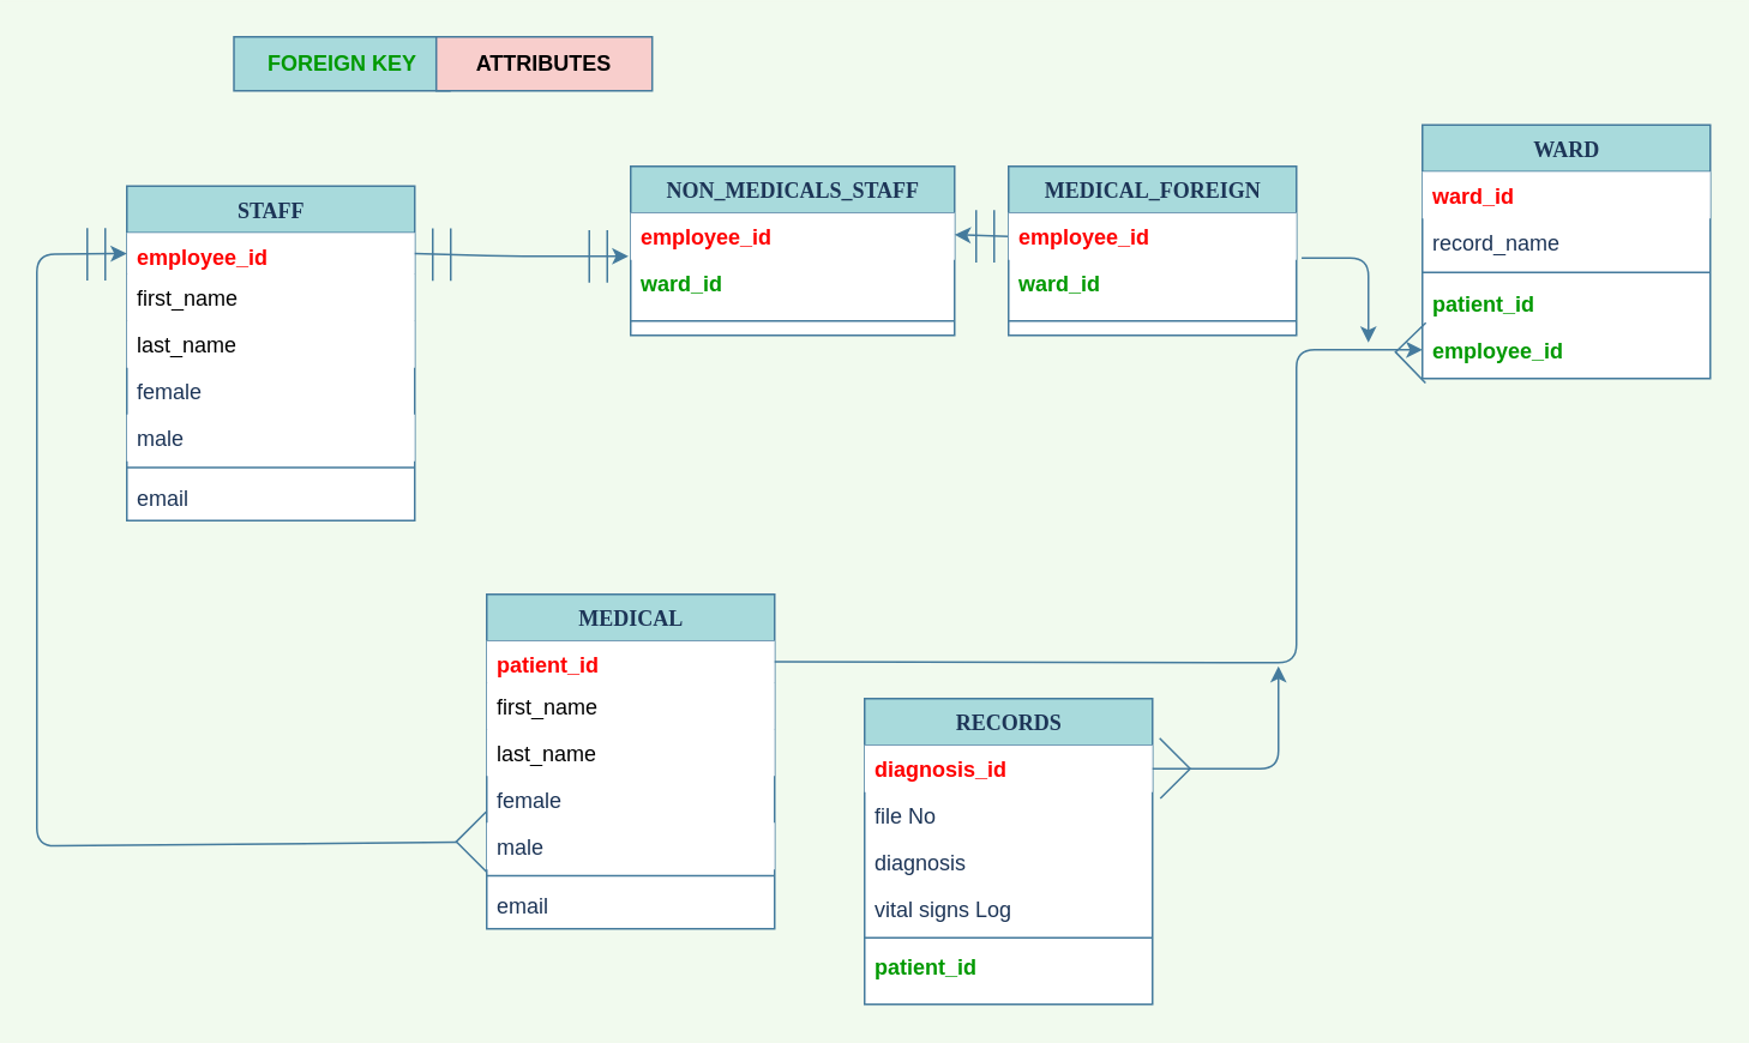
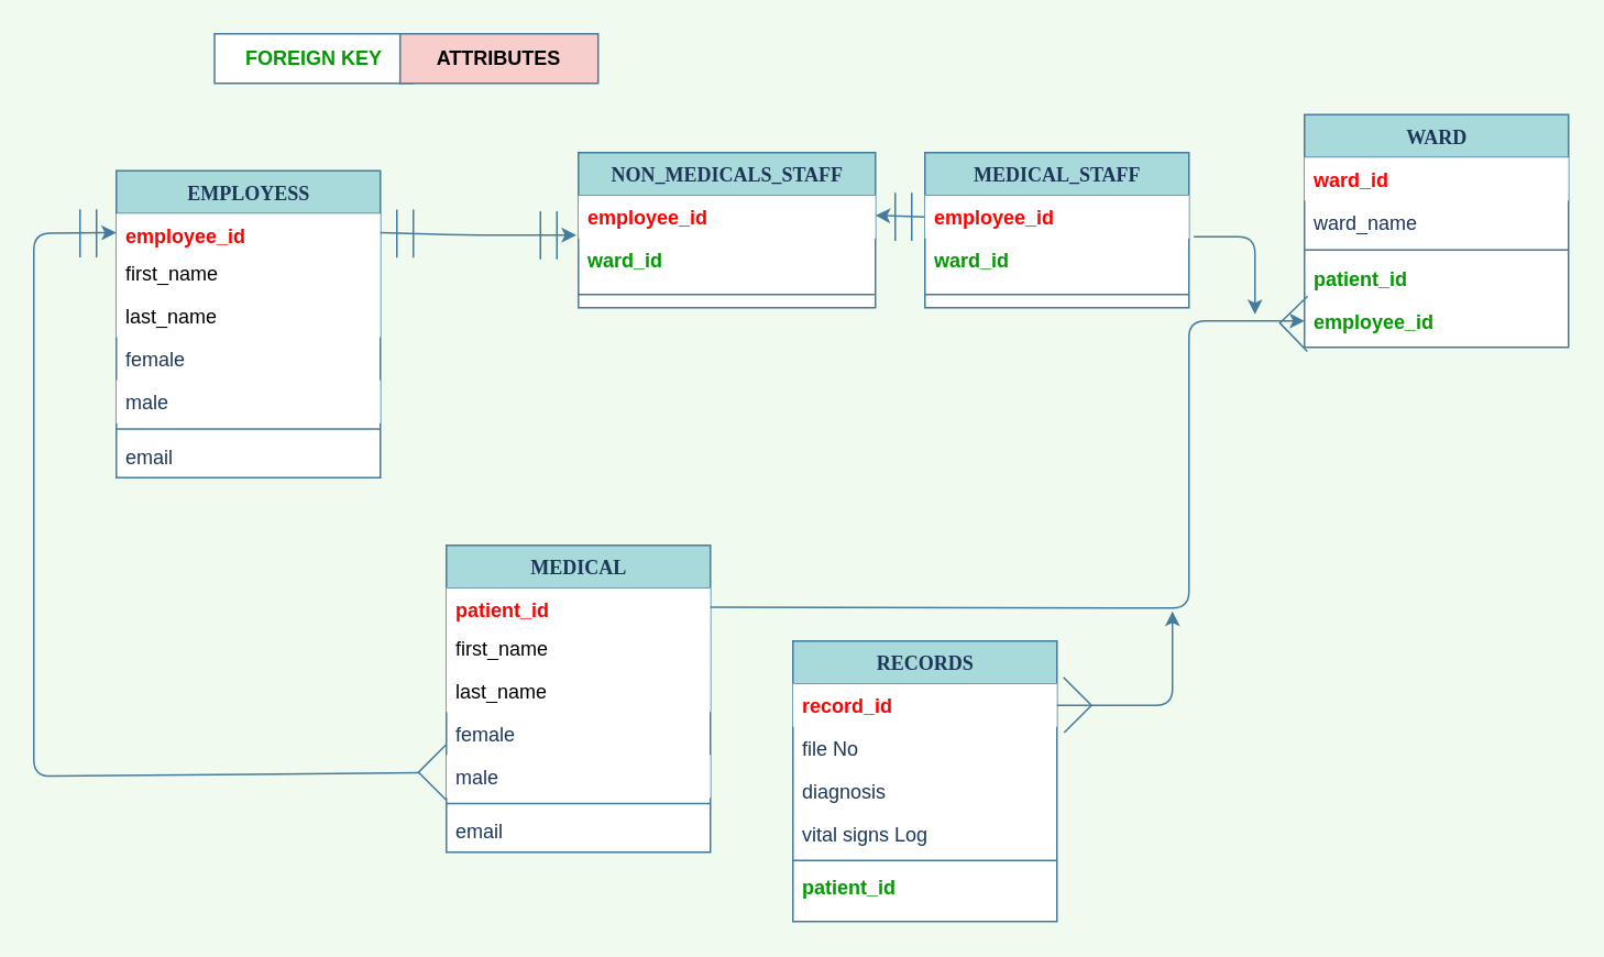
  <mxCell id="0" />
  <mxCell id="1" parent="0" />
- <mxCell id="2" value="STAFF" style="swimlane;html=1;fontStyle=1;align=center;verticalAlign=top;childLayout=stackLayout;horizontal=1;startSize=26;horizontalStack=0;resizeParent=1;resizeLast=0;collapsible=1;marginBottom=0;swimlaneFillColor=#ffffff;rounded=0;shadow=0;comic=0;labelBackgroundColor=none;strokeWidth=1;fontFamily=Verdana;fontSize=12;strokeColor=#457B9D;fontColor=#1D3557;fillColor=#A8DADC;" parent="1" vertex="1"><mxGeometry x="70" y="103" width="160" height="186" as="geometry" /></mxCell>
+ <mxCell id="2" value="EMPLOYESS" style="swimlane;html=1;fontStyle=1;align=center;verticalAlign=top;childLayout=stackLayout;horizontal=1;startSize=26;horizontalStack=0;resizeParent=1;resizeLast=0;collapsible=1;marginBottom=0;swimlaneFillColor=#ffffff;rounded=0;shadow=0;comic=0;labelBackgroundColor=none;strokeWidth=1;fontFamily=Verdana;fontSize=12;strokeColor=#457B9D;fontColor=#1D3557;fillColor=#A8DADC;" parent="1" vertex="1"><mxGeometry x="70" y="103" width="160" height="186" as="geometry" /></mxCell>
  <mxCell id="3" value="employee_id" style="text;html=1;strokeColor=none;align=left;verticalAlign=top;spacingLeft=4;spacingRight=4;whiteSpace=wrap;overflow=hidden;rotatable=0;points=[[0,0.5],[1,0.5]];portConstraint=eastwest;fontStyle=1;fillColor=#ffffff;fontColor=#FF0000;" parent="2" vertex="1"><mxGeometry y="26" width="160" height="23" as="geometry" /></mxCell>
  <mxCell id="4" value="first_name" style="text;html=1;strokeColor=none;align=left;verticalAlign=top;spacingLeft=4;spacingRight=4;whiteSpace=wrap;overflow=hidden;rotatable=0;points=[[0,0.5],[1,0.5]];portConstraint=eastwest;fillColor=#ffffff;" parent="2" vertex="1"><mxGeometry y="49" width="160" height="26" as="geometry" /></mxCell>
  <mxCell id="5" value="last_name" style="text;html=1;strokeColor=none;align=left;verticalAlign=top;spacingLeft=4;spacingRight=4;whiteSpace=wrap;overflow=hidden;rotatable=0;points=[[0,0.5],[1,0.5]];portConstraint=eastwest;fillColor=#ffffff;" vertex="1" parent="2"><mxGeometry y="75" width="160" height="26" as="geometry" /></mxCell>
  <mxCell id="6" value="female" style="text;html=1;strokeColor=none;fillColor=none;align=left;verticalAlign=top;spacingLeft=4;spacingRight=4;whiteSpace=wrap;overflow=hidden;rotatable=0;points=[[0,0.5],[1,0.5]];portConstraint=eastwest;fontColor=#1D3557;" parent="2" vertex="1"><mxGeometry y="101" width="160" height="26" as="geometry" /></mxCell>
  <mxCell id="7" value="&lt;span style=&quot;color: rgb(29 , 53 , 87)&quot;&gt;male&lt;/span&gt;" style="text;html=1;strokeColor=none;align=left;verticalAlign=top;spacingLeft=4;spacingRight=4;whiteSpace=wrap;overflow=hidden;rotatable=0;points=[[0,0.5],[1,0.5]];portConstraint=eastwest;fillColor=#ffffff;" vertex="1" parent="2"><mxGeometry y="127" width="160" height="26" as="geometry" /></mxCell>
  <mxCell id="8" value="" style="line;html=1;strokeWidth=1;fillColor=none;align=left;verticalAlign=middle;spacingTop=-1;spacingLeft=3;spacingRight=3;rotatable=0;labelPosition=right;points=[];portConstraint=eastwest;labelBackgroundColor=#F1FAEE;strokeColor=#457B9D;fontColor=#1D3557;" parent="2" vertex="1"><mxGeometry y="153" width="160" height="7" as="geometry" /></mxCell>
  <mxCell id="9" value="email" style="text;html=1;strokeColor=none;fillColor=none;align=left;verticalAlign=top;spacingLeft=4;spacingRight=4;whiteSpace=wrap;overflow=hidden;rotatable=0;points=[[0,0.5],[1,0.5]];portConstraint=eastwest;fontColor=#1D3557;" vertex="1" parent="2"><mxGeometry y="160" width="160" height="26" as="geometry" /></mxCell>
  <mxCell id="10" value="NON_MEDICALS_STAFF" style="swimlane;html=1;fontStyle=1;align=center;verticalAlign=top;childLayout=stackLayout;horizontal=1;startSize=26;horizontalStack=0;resizeParent=1;resizeLast=0;collapsible=1;marginBottom=0;swimlaneFillColor=#ffffff;rounded=0;shadow=0;comic=0;labelBackgroundColor=none;strokeWidth=1;fontFamily=Verdana;fontSize=12;fillColor=#A8DADC;fontColor=#1D3557;strokeColor=#457B9D;" parent="1" vertex="1"><mxGeometry x="350" y="92" width="180" height="94" as="geometry" /></mxCell>
  <mxCell id="11" value="employee_id" style="text;html=1;strokeColor=none;align=left;verticalAlign=top;spacingLeft=4;spacingRight=4;whiteSpace=wrap;overflow=hidden;rotatable=0;points=[[0,0.5],[1,0.5]];portConstraint=eastwest;fontStyle=1;fillColor=#ffffff;fontColor=#FF0000;" parent="10" vertex="1"><mxGeometry y="26" width="180" height="26" as="geometry" /></mxCell>
  <mxCell id="12" value="ward_id" style="text;html=1;strokeColor=none;fillColor=none;align=left;verticalAlign=top;spacingLeft=4;spacingRight=4;whiteSpace=wrap;overflow=hidden;rotatable=0;points=[[0,0.5],[1,0.5]];portConstraint=eastwest;fontColor=#009900;fontStyle=1" vertex="1" parent="10"><mxGeometry y="52" width="180" height="26" as="geometry" /></mxCell>
  <mxCell id="13" value="" style="line;html=1;strokeWidth=1;fillColor=none;align=left;verticalAlign=middle;spacingTop=-1;spacingLeft=3;spacingRight=3;rotatable=0;labelPosition=right;points=[];portConstraint=eastwest;labelBackgroundColor=#F1FAEE;strokeColor=#457B9D;fontColor=#1D3557;" parent="10" vertex="1"><mxGeometry y="78" width="180" height="16" as="geometry" /></mxCell>
  <mxCell id="14" value="WARD" style="swimlane;html=1;fontStyle=1;align=center;verticalAlign=top;childLayout=stackLayout;horizontal=1;startSize=26;horizontalStack=0;resizeParent=1;resizeLast=0;collapsible=1;marginBottom=0;swimlaneFillColor=#ffffff;rounded=0;shadow=0;comic=0;labelBackgroundColor=none;strokeWidth=1;fontFamily=Verdana;fontSize=12;fontColor=#1D3557;fillColor=#A8DADC;strokeColor=#457B9D;" parent="1" vertex="1"><mxGeometry x="790" y="69" width="160" height="141" as="geometry" /></mxCell>
  <mxCell id="15" value="&lt;span style=&quot;&quot;&gt;ward_id&lt;/span&gt;" style="text;html=1;strokeColor=none;align=left;verticalAlign=top;spacingLeft=4;spacingRight=4;whiteSpace=wrap;overflow=hidden;rotatable=0;points=[[0,0.5],[1,0.5]];portConstraint=eastwest;fontStyle=1;fillColor=#ffffff;fontColor=#FF0000;" parent="14" vertex="1"><mxGeometry y="26" width="160" height="26" as="geometry" /></mxCell>
- <mxCell id="16" value="record_name" style="text;html=1;strokeColor=none;fillColor=none;align=left;verticalAlign=top;spacingLeft=4;spacingRight=4;whiteSpace=wrap;overflow=hidden;rotatable=0;points=[[0,0.5],[1,0.5]];portConstraint=eastwest;fontColor=#1D3557;" parent="14" vertex="1"><mxGeometry y="52" width="160" height="26" as="geometry" /></mxCell>
+ <mxCell id="16" value="ward_name" style="text;html=1;strokeColor=none;fillColor=none;align=left;verticalAlign=top;spacingLeft=4;spacingRight=4;whiteSpace=wrap;overflow=hidden;rotatable=0;points=[[0,0.5],[1,0.5]];portConstraint=eastwest;fontColor=#1D3557;" parent="14" vertex="1"><mxGeometry y="52" width="160" height="26" as="geometry" /></mxCell>
  <mxCell id="17" value="" style="line;html=1;strokeWidth=1;fillColor=none;align=left;verticalAlign=middle;spacingTop=-1;spacingLeft=3;spacingRight=3;rotatable=0;labelPosition=right;points=[];portConstraint=eastwest;labelBackgroundColor=#F1FAEE;strokeColor=#457B9D;fontColor=#1D3557;" parent="14" vertex="1"><mxGeometry y="78" width="160" height="8" as="geometry" /></mxCell>
  <mxCell id="18" value="patient_id" style="text;html=1;strokeColor=none;fillColor=none;align=left;verticalAlign=top;spacingLeft=4;spacingRight=4;whiteSpace=wrap;overflow=hidden;rotatable=0;points=[[0,0.5],[1,0.5]];portConstraint=eastwest;fontStyle=1;fontColor=#009900;" parent="14" vertex="1"><mxGeometry y="86" width="160" height="26" as="geometry" /></mxCell>
  <mxCell id="19" value="&lt;span style=&quot;color: rgb(0 , 153 , 0) ; font-weight: 700&quot;&gt;employee_id&lt;/span&gt;" style="text;html=1;strokeColor=none;fillColor=none;align=left;verticalAlign=top;spacingLeft=4;spacingRight=4;whiteSpace=wrap;overflow=hidden;rotatable=0;points=[[0,0.5],[1,0.5]];portConstraint=eastwest;fontColor=#1D3557;" vertex="1" parent="14"><mxGeometry y="112" width="160" height="26" as="geometry" /></mxCell>
  <mxCell id="20" value="" style="endArrow=classic;html=1;fontColor=#1D3557;labelBackgroundColor=#F1FAEE;strokeColor=#457B9D;exitX=1.018;exitY=-0.036;exitDx=0;exitDy=0;exitPerimeter=0;" edge="1" parent="1" source="40"><mxGeometry width="50" height="50" relative="1" as="geometry"><mxPoint x="650" y="520" as="sourcePoint" /><mxPoint x="760" y="190" as="targetPoint" /><Array as="points"><mxPoint x="760" y="143" /></Array></mxGeometry></mxCell>
  <mxCell id="21" value="RECORDS" style="swimlane;html=1;fontStyle=1;align=center;verticalAlign=top;childLayout=stackLayout;horizontal=1;startSize=26;horizontalStack=0;resizeParent=1;resizeLast=0;collapsible=1;marginBottom=0;swimlaneFillColor=#ffffff;rounded=0;shadow=0;comic=0;labelBackgroundColor=none;strokeWidth=1;fontFamily=Verdana;fontSize=12;fontColor=#1D3557;fillColor=#A8DADC;strokeColor=#457B9D;" vertex="1" parent="1"><mxGeometry x="480" y="388" width="160" height="170" as="geometry" /></mxCell>
- <mxCell id="22" value="diagnosis_id" style="text;html=1;strokeColor=none;align=left;verticalAlign=top;spacingLeft=4;spacingRight=4;whiteSpace=wrap;overflow=hidden;rotatable=0;points=[[0,0.5],[1,0.5]];portConstraint=eastwest;fontStyle=1;fillColor=#ffffff;fontColor=#FF0000;" vertex="1" parent="21"><mxGeometry y="26" width="160" height="26" as="geometry" /></mxCell>
+ <mxCell id="22" value="record_id" style="text;html=1;strokeColor=none;align=left;verticalAlign=top;spacingLeft=4;spacingRight=4;whiteSpace=wrap;overflow=hidden;rotatable=0;points=[[0,0.5],[1,0.5]];portConstraint=eastwest;fontStyle=1;fillColor=#ffffff;fontColor=#FF0000;" vertex="1" parent="21"><mxGeometry y="26" width="160" height="26" as="geometry" /></mxCell>
  <mxCell id="23" value="file No" style="text;html=1;strokeColor=none;fillColor=none;align=left;verticalAlign=top;spacingLeft=4;spacingRight=4;whiteSpace=wrap;overflow=hidden;rotatable=0;points=[[0,0.5],[1,0.5]];portConstraint=eastwest;fontColor=#1D3557;" vertex="1" parent="21"><mxGeometry y="52" width="160" height="26" as="geometry" /></mxCell>
  <mxCell id="24" value="diagnosis" style="text;html=1;strokeColor=none;fillColor=none;align=left;verticalAlign=top;spacingLeft=4;spacingRight=4;whiteSpace=wrap;overflow=hidden;rotatable=0;points=[[0,0.5],[1,0.5]];portConstraint=eastwest;fontColor=#1D3557;" vertex="1" parent="21"><mxGeometry y="78" width="160" height="26" as="geometry" /></mxCell>
  <mxCell id="25" value="vital signs Log" style="text;html=1;strokeColor=none;fillColor=none;align=left;verticalAlign=top;spacingLeft=4;spacingRight=4;whiteSpace=wrap;overflow=hidden;rotatable=0;points=[[0,0.5],[1,0.5]];portConstraint=eastwest;fontColor=#1D3557;" vertex="1" parent="21"><mxGeometry y="104" width="160" height="26" as="geometry" /></mxCell>
  <mxCell id="26" value="" style="line;html=1;strokeWidth=1;fillColor=none;align=left;verticalAlign=middle;spacingTop=-1;spacingLeft=3;spacingRight=3;rotatable=0;labelPosition=right;points=[];portConstraint=eastwest;labelBackgroundColor=#F1FAEE;strokeColor=#457B9D;fontColor=#1D3557;" vertex="1" parent="21"><mxGeometry y="130" width="160" height="6" as="geometry" /></mxCell>
  <mxCell id="27" value="&lt;span style=&quot;font-weight: 700&quot;&gt;patient_id&lt;/span&gt;" style="text;html=1;strokeColor=none;fillColor=none;align=left;verticalAlign=top;spacingLeft=4;spacingRight=4;whiteSpace=wrap;overflow=hidden;rotatable=0;points=[[0,0.5],[1,0.5]];portConstraint=eastwest;fontColor=#009900;" vertex="1" parent="21"><mxGeometry y="136" width="160" height="26" as="geometry" /></mxCell>
  <mxCell id="28" value="" style="endArrow=classic;html=1;strokeColor=#457B9D;fillColor=#A8DADC;fontColor=#000000;exitX=0;exitY=0.5;exitDx=0;exitDy=0;" edge="1" parent="1" source="39"><mxGeometry width="50" height="50" relative="1" as="geometry"><mxPoint x="740" y="200.002" as="sourcePoint" /><mxPoint x="530" y="130" as="targetPoint" /><Array as="points" /></mxGeometry></mxCell>
  <mxCell id="29" value="" style="endArrow=classic;html=1;strokeColor=#457B9D;fillColor=#A8DADC;fontColor=#009900;entryX=0;entryY=0.5;entryDx=0;entryDy=0;" edge="1" parent="1" source="33" target="3"><mxGeometry width="50" height="50" relative="1" as="geometry"><mxPoint x="210" y="480" as="sourcePoint" /><mxPoint x="30" y="100" as="targetPoint" /><Array as="points"><mxPoint x="20" y="470" /><mxPoint x="20" y="141" /></Array></mxGeometry></mxCell>
  <mxCell id="30" value="" style="endArrow=classic;html=1;strokeColor=#457B9D;fillColor=#A8DADC;fontColor=#009900;entryX=-0.007;entryY=-0.077;entryDx=0;entryDy=0;entryPerimeter=0;exitX=1;exitY=0.5;exitDx=0;exitDy=0;" edge="1" parent="1" source="3" target="12"><mxGeometry width="50" height="50" relative="1" as="geometry"><mxPoint x="250" y="142" as="sourcePoint" /><mxPoint x="368.4" y="230.772" as="targetPoint" /><Array as="points"><mxPoint x="280" y="142" /><mxPoint x="300" y="142" /></Array></mxGeometry></mxCell>
  <mxCell id="31" value="" style="shape=partialRectangle;whiteSpace=wrap;html=1;left=0;right=0;fillColor=none;rounded=0;strokeColor=#457B9D;fontColor=#009900;rotation=0;direction=south;" vertex="1" parent="1"><mxGeometry x="240" y="127" width="10" height="28.17" as="geometry" /></mxCell>
  <mxCell id="32" value="" style="shape=partialRectangle;whiteSpace=wrap;html=1;left=0;right=0;fillColor=none;rounded=0;strokeColor=#457B9D;fontColor=#009900;rotation=0;direction=south;" vertex="1" parent="1"><mxGeometry x="48" y="126.83" width="10" height="28.17" as="geometry" /></mxCell>
  <mxCell id="33" value="" style="shape=partialRectangle;whiteSpace=wrap;html=1;bottom=0;right=0;fillColor=none;rounded=0;strokeColor=#457B9D;fontColor=#009900;rotation=-45;" vertex="1" parent="1"><mxGeometry x="258.03" y="456" width="22.97" height="23.53" as="geometry" /></mxCell>
  <mxCell id="34" value="" style="shape=partialRectangle;whiteSpace=wrap;html=1;bottom=0;right=0;fillColor=none;rounded=0;strokeColor=#457B9D;fontColor=#009900;rotation=-44;" vertex="1" parent="1"><mxGeometry x="780" y="184" width="22.97" height="23.53" as="geometry" /></mxCell>
  <mxCell id="35" value="" style="shape=partialRectangle;whiteSpace=wrap;html=1;bottom=0;right=0;fillColor=none;rounded=0;strokeColor=#457B9D;fontColor=#009900;rotation=135;" vertex="1" parent="1"><mxGeometry x="633.03" y="415" width="22.97" height="23.53" as="geometry" /></mxCell>
- <mxCell id="36" value="FOREIGN KEY" style="whiteSpace=wrap;html=1;rounded=0;strokeColor=#457B9D;fillColor=#a8dadc;fontColor=#009900;fontStyle=1;" vertex="1" parent="1"><mxGeometry x="129.51" width="120" height="30" as="geometry" y="20" /></mxCell>
+ <mxCell id="36" value="FOREIGN KEY" style="whiteSpace=wrap;html=1;rounded=0;strokeColor=#457B9D;fillColor=#ffffff;fontColor=#009900;fontStyle=1" vertex="1" parent="1"><mxGeometry x="129.51" width="120" height="30" as="geometry" y="20" /></mxCell>
  <mxCell id="37" value="ATTRIBUTES" style="whiteSpace=wrap;html=1;rounded=0;strokeColor=#457B9D;fillColor=#f8cecc;fontStyle=1;" vertex="1" parent="1"><mxGeometry x="241.97" width="120" height="30" as="geometry" y="20" /></mxCell>
- <mxCell id="38" value="MEDICAL_FOREIGN" style="swimlane;html=1;fontStyle=1;align=center;verticalAlign=top;childLayout=stackLayout;horizontal=1;startSize=26;horizontalStack=0;resizeParent=1;resizeLast=0;collapsible=1;marginBottom=0;swimlaneFillColor=#ffffff;rounded=0;shadow=0;comic=0;labelBackgroundColor=none;strokeWidth=1;fontFamily=Verdana;fontSize=12;fillColor=#A8DADC;fontColor=#1D3557;strokeColor=#457B9D;" vertex="1" parent="1"><mxGeometry x="560" y="92" width="160" height="94" as="geometry" /></mxCell>
+ <mxCell id="38" value="MEDICAL_STAFF" style="swimlane;html=1;fontStyle=1;align=center;verticalAlign=top;childLayout=stackLayout;horizontal=1;startSize=26;horizontalStack=0;resizeParent=1;resizeLast=0;collapsible=1;marginBottom=0;swimlaneFillColor=#ffffff;rounded=0;shadow=0;comic=0;labelBackgroundColor=none;strokeWidth=1;fontFamily=Verdana;fontSize=12;fillColor=#A8DADC;fontColor=#1D3557;strokeColor=#457B9D;" vertex="1" parent="1"><mxGeometry x="560" y="92" width="160" height="94" as="geometry" /></mxCell>
  <mxCell id="39" value="employee_id" style="text;html=1;strokeColor=none;align=left;verticalAlign=top;spacingLeft=4;spacingRight=4;whiteSpace=wrap;overflow=hidden;rotatable=0;points=[[0,0.5],[1,0.5]];portConstraint=eastwest;fontStyle=1;fillColor=#ffffff;fontColor=#FF0000;" vertex="1" parent="38"><mxGeometry y="26" width="160" height="26" as="geometry" /></mxCell>
  <mxCell id="40" value="ward_id" style="text;html=1;strokeColor=none;fillColor=none;align=left;verticalAlign=top;spacingLeft=4;spacingRight=4;whiteSpace=wrap;overflow=hidden;rotatable=0;points=[[0,0.5],[1,0.5]];portConstraint=eastwest;fontColor=#009900;fontStyle=1" vertex="1" parent="38"><mxGeometry y="52" width="160" height="26" as="geometry" /></mxCell>
  <mxCell id="41" value="" style="line;html=1;strokeWidth=1;fillColor=none;align=left;verticalAlign=middle;spacingTop=-1;spacingLeft=3;spacingRight=3;rotatable=0;labelPosition=right;points=[];portConstraint=eastwest;labelBackgroundColor=#F1FAEE;strokeColor=#457B9D;fontColor=#1D3557;" vertex="1" parent="38"><mxGeometry y="78" width="160" height="16" as="geometry" /></mxCell>
  <mxCell id="42" value="MEDICAL" style="swimlane;html=1;fontStyle=1;align=center;verticalAlign=top;childLayout=stackLayout;horizontal=1;startSize=26;horizontalStack=0;resizeParent=1;resizeLast=0;collapsible=1;marginBottom=0;swimlaneFillColor=#ffffff;rounded=0;shadow=0;comic=0;labelBackgroundColor=none;strokeWidth=1;fontFamily=Verdana;fontSize=12;strokeColor=#457B9D;fontColor=#1D3557;fillColor=#A8DADC;" vertex="1" parent="1"><mxGeometry x="270" y="330" width="160" height="186" as="geometry" /></mxCell>
  <mxCell id="43" value="patient_id" style="text;html=1;strokeColor=none;align=left;verticalAlign=top;spacingLeft=4;spacingRight=4;whiteSpace=wrap;overflow=hidden;rotatable=0;points=[[0,0.5],[1,0.5]];portConstraint=eastwest;fontStyle=1;fillColor=#ffffff;fontColor=#FF0000;" vertex="1" parent="42"><mxGeometry y="26" width="160" height="23" as="geometry" /></mxCell>
  <mxCell id="44" value="first_name" style="text;html=1;strokeColor=none;align=left;verticalAlign=top;spacingLeft=4;spacingRight=4;whiteSpace=wrap;overflow=hidden;rotatable=0;points=[[0,0.5],[1,0.5]];portConstraint=eastwest;fillColor=#ffffff;" vertex="1" parent="42"><mxGeometry y="49" width="160" height="26" as="geometry" /></mxCell>
  <mxCell id="45" value="last_name" style="text;html=1;strokeColor=none;align=left;verticalAlign=top;spacingLeft=4;spacingRight=4;whiteSpace=wrap;overflow=hidden;rotatable=0;points=[[0,0.5],[1,0.5]];portConstraint=eastwest;fillColor=#ffffff;" vertex="1" parent="42"><mxGeometry y="75" width="160" height="26" as="geometry" /></mxCell>
  <mxCell id="46" value="female" style="text;html=1;strokeColor=none;fillColor=none;align=left;verticalAlign=top;spacingLeft=4;spacingRight=4;whiteSpace=wrap;overflow=hidden;rotatable=0;points=[[0,0.5],[1,0.5]];portConstraint=eastwest;fontColor=#1D3557;" vertex="1" parent="42"><mxGeometry y="101" width="160" height="26" as="geometry" /></mxCell>
  <mxCell id="47" value="&lt;span style=&quot;color: rgb(29 , 53 , 87)&quot;&gt;male&lt;/span&gt;" style="text;html=1;strokeColor=none;align=left;verticalAlign=top;spacingLeft=4;spacingRight=4;whiteSpace=wrap;overflow=hidden;rotatable=0;points=[[0,0.5],[1,0.5]];portConstraint=eastwest;fillColor=#ffffff;" vertex="1" parent="42"><mxGeometry y="127" width="160" height="26" as="geometry" /></mxCell>
  <mxCell id="48" value="" style="line;html=1;strokeWidth=1;fillColor=none;align=left;verticalAlign=middle;spacingTop=-1;spacingLeft=3;spacingRight=3;rotatable=0;labelPosition=right;points=[];portConstraint=eastwest;labelBackgroundColor=#F1FAEE;strokeColor=#457B9D;fontColor=#1D3557;" vertex="1" parent="42"><mxGeometry y="153" width="160" height="7" as="geometry" /></mxCell>
  <mxCell id="49" value="email" style="text;html=1;strokeColor=none;fillColor=none;align=left;verticalAlign=top;spacingLeft=4;spacingRight=4;whiteSpace=wrap;overflow=hidden;rotatable=0;points=[[0,0.5],[1,0.5]];portConstraint=eastwest;fontColor=#1D3557;" vertex="1" parent="42"><mxGeometry y="160" width="160" height="26" as="geometry" /></mxCell>
  <mxCell id="50" value="" style="shape=partialRectangle;whiteSpace=wrap;html=1;left=0;right=0;fillColor=none;rounded=0;strokeColor=#457B9D;fontColor=#009900;rotation=0;direction=south;" vertex="1" parent="1"><mxGeometry x="327" y="128" width="10" height="28.17" as="geometry" /></mxCell>
  <mxCell id="51" value="" style="shape=partialRectangle;whiteSpace=wrap;html=1;left=0;right=0;fillColor=none;rounded=0;strokeColor=#457B9D;fontColor=#009900;rotation=0;direction=south;" vertex="1" parent="1"><mxGeometry x="542" y="116.91" width="10" height="28.17" as="geometry" /></mxCell>
  <mxCell id="52" value="" style="endArrow=classic;html=1;strokeColor=#457B9D;fillColor=#A8DADC;fontColor=#FF0000;exitX=1;exitY=0.5;exitDx=0;exitDy=0;entryX=0;entryY=0.5;entryDx=0;entryDy=0;" edge="1" parent="1" source="43" target="19"><mxGeometry width="50" height="50" relative="1" as="geometry"><mxPoint x="420" y="360" as="sourcePoint" /><mxPoint x="720" y="190" as="targetPoint" /><Array as="points"><mxPoint x="720" y="368" /><mxPoint x="720" y="194" /></Array></mxGeometry></mxCell>
  <mxCell id="53" value="" style="endArrow=classic;html=1;strokeColor=#457B9D;fillColor=#A8DADC;fontColor=#FF0000;exitX=1;exitY=0.5;exitDx=0;exitDy=0;" edge="1" parent="1" source="22"><mxGeometry width="50" height="50" relative="1" as="geometry"><mxPoint x="700" y="420" as="sourcePoint" /><mxPoint x="710" y="370" as="targetPoint" /><Array as="points"><mxPoint x="710" y="427" /></Array></mxGeometry></mxCell>
